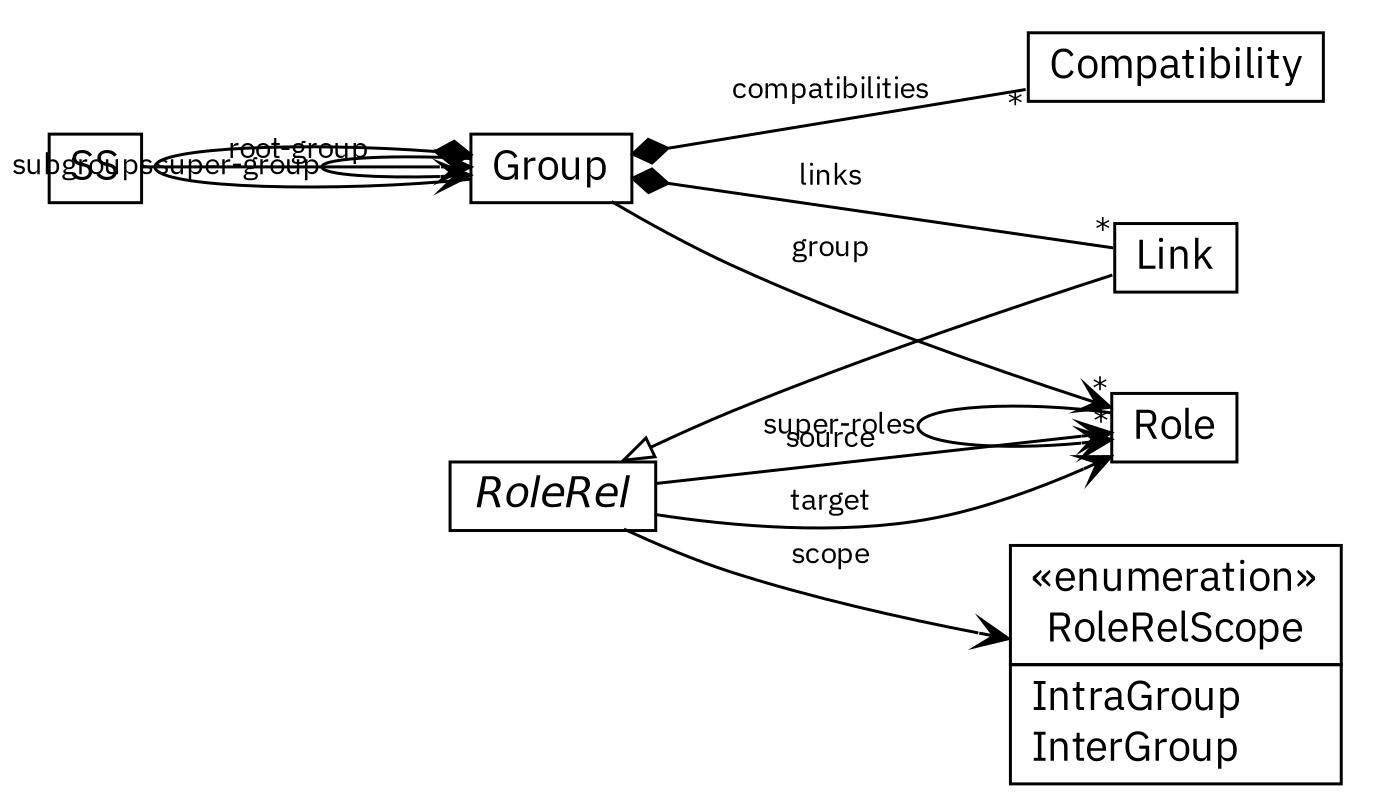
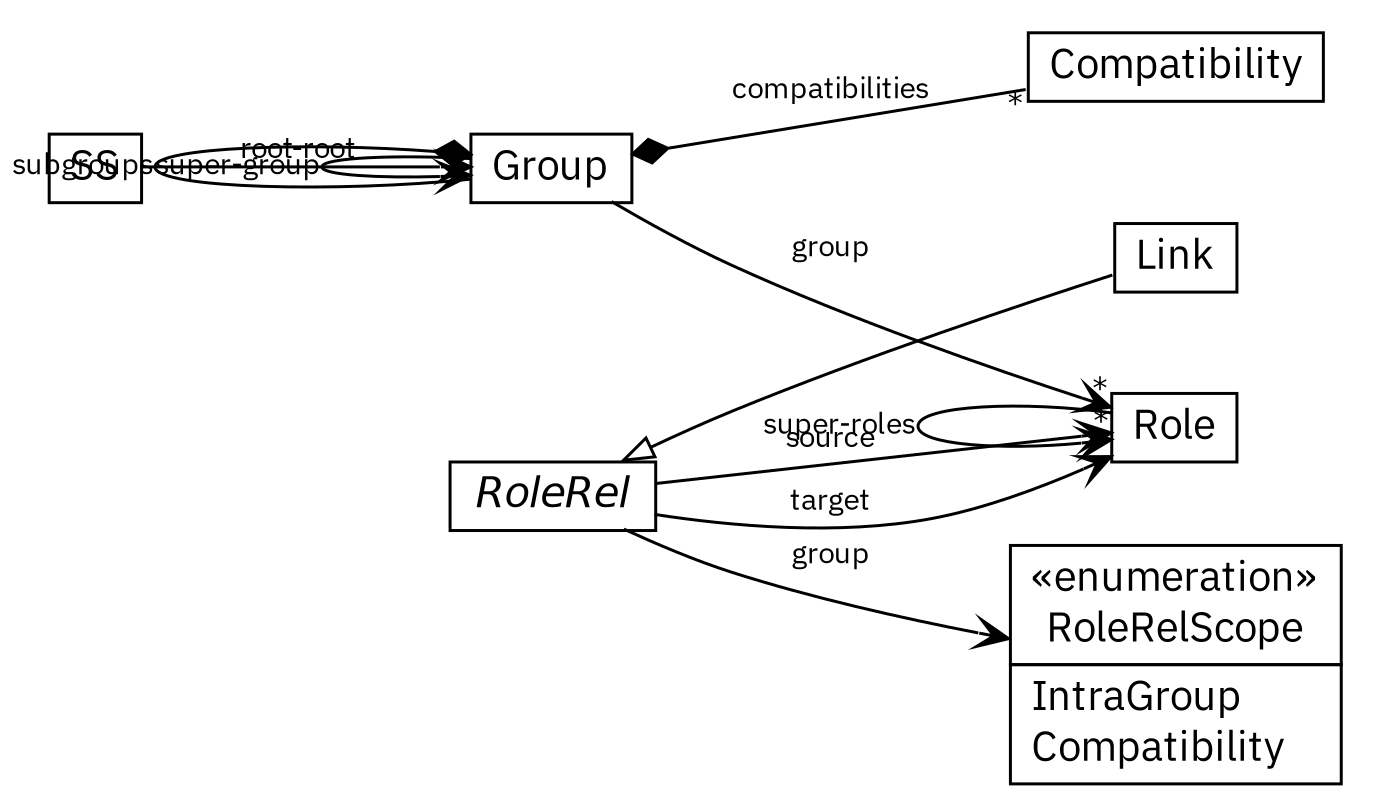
  digraph {
    fontname="IBM Plex Sans"
    nodesep=0.25
    rankdir=LR
    ranksep=0.5
    node [fontcolor=black fontname="IBM Plex Sans" fontsize=14.0 shape=plaintext]
    edge [arrowhead=open color=black fontcolor=black fontname="IBM Plex Sans" fontsize=10.0 headport=p labelfontname=Helvetica labelfontsize=10 tailport=p]
    n1 [label=<<table title="moise.os.ss.SS" border="0" cellborder="1" cellspacing="0" cellpadding="2" port="p" href="./SS.html"> 		<tr><td><table border="0" cellspacing="0" cellpadding="1"> <tr><td align="center" balign="center"> SS </td></tr> 		</table></td></tr> 		</table>>]
    n2 [label=<<table title="moise.os.ss.Group" border="0" cellborder="1" cellspacing="0" cellpadding="2" port="p" href="./Group.html"> 		<tr><td><table border="0" cellspacing="0" cellpadding="1"> <tr><td align="center" balign="center"> Group </td></tr> 		</table></td></tr> 		</table>>]
    n3 [label=<<table title="moise.os.ss.Role" border="0" cellborder="1" cellspacing="0" cellpadding="2" port="p" href="./Role.html"> 		<tr><td><table border="0" cellspacing="0" cellpadding="1"> <tr><td align="center" balign="center"> Role </td></tr> 		</table></td></tr> 		</table>>]
    n4 [label=<<table title="moise.os.ss.Link" border="0" cellborder="1" cellspacing="0" cellpadding="2" port="p" href="./Link.html"> 		<tr><td><table border="0" cellspacing="0" cellpadding="1"> <tr><td align="center" balign="center"> Link </td></tr> 		</table></td></tr> 		</table>>]
    n5 [label=<<table title="moise.os.ss.Compatibility" border="0" cellborder="1" cellspacing="0" cellpadding="2" port="p" href="./Compatibility.html"> 		<tr><td><table border="0" cellspacing="0" cellpadding="1"> <tr><td align="center" balign="center"> Compatibility </td></tr> 		</table></td></tr> 		</table>>]
    n6 [label=<<table title="moise.os.ss.RoleRel" border="0" cellborder="1" cellspacing="0" cellpadding="2" port="p" href="./RoleRel.html"> 		<tr><td><table border="0" cellspacing="0" cellpadding="1"> <tr><td align="center" balign="center"><font face="Helvetica-Oblique"> RoleRel </font></td></tr> 		</table></td></tr> 		</table>>]
-   n7 [label=<<table title="moise.os.ss.RoleRel.RoleRelScope" border="0" cellborder="1" cellspacing="0" cellpadding="2" port="p" href="./RoleRel.RoleRelScope.html"> 		<tr><td><table border="0" cellspacing="0" cellpadding="1"> <tr><td align="center" balign="center"> &#171;enumeration&#187; </td></tr> <tr><td align="center" balign="center"> RoleRelScope </td></tr> 		</table></td></tr> 		<tr><td><table border="0" cellspacing="0" cellpadding="1"> <tr><td align="left" balign="left"> IntraGroup </td></tr> <tr><td align="left" balign="left"> InterGroup </td></tr> 		</table></td></tr> 		</table>>]
-   n1 -> n2 [label="root-group"]
+   n7 [label=<<table title="moise.os.ss.RoleRel.RoleRelScope" border="0" cellborder="1" cellspacing="0" cellpadding="2" port="p" href="./RoleRel.RoleRelScope.html"> 		<tr><td><table border="0" cellspacing="0" cellpadding="1"> <tr><td align="center" balign="center"> &#171;enumeration&#187; </td></tr> <tr><td align="center" balign="center"> RoleRelScope </td></tr> 		</table></td></tr> 		<tr><td><table border="0" cellspacing="0" cellpadding="1"> <tr><td align="left" balign="left"> IntraGroup </td></tr> <tr><td align="left" balign="left"> Compatibility </td></tr> 		</table></td></tr> 		</table>>]
+   n1 -> n2 [label="root-root"]
    n2 -> n2 [label="super-group"]
    n2 -> n2 [arrowhead=none arrowtail=diamond dir=both headlabel="*" label=subgroups]
    n2 -> n3 [headlabel="*" label=group]
-   n2 -> n4 [arrowhead=none arrowtail=diamond dir=both headlabel="*" label=links]
    n2 -> n5 [arrowhead=none arrowtail=diamond dir=both headlabel="*" label=compatibilities]
    n3 -> n3 [headlabel="*" label="super-roles"]
    n6 -> n3 [label=source]
    n6 -> n3 [label=target]
    n6 -> n4 [arrowtail=empty dir=back fontsize=10 arrowhead="" color="" fontcolor=""]
-   n6 -> n7 [label=scope]
+   n6 -> n7 [label=group]
  }
